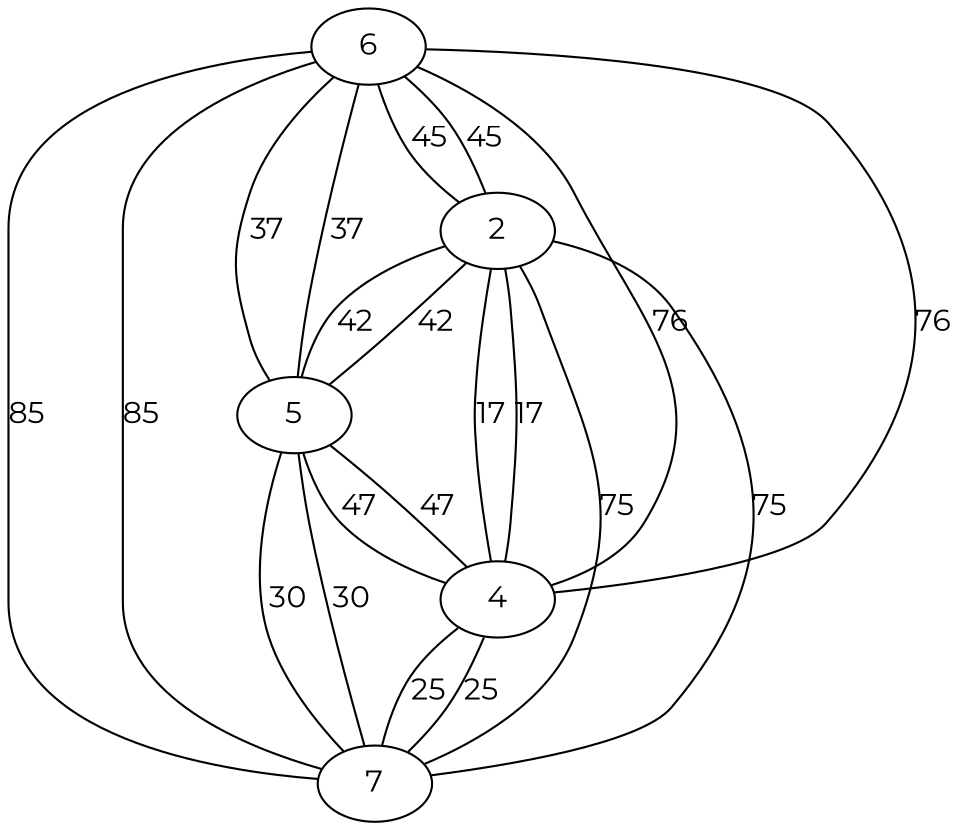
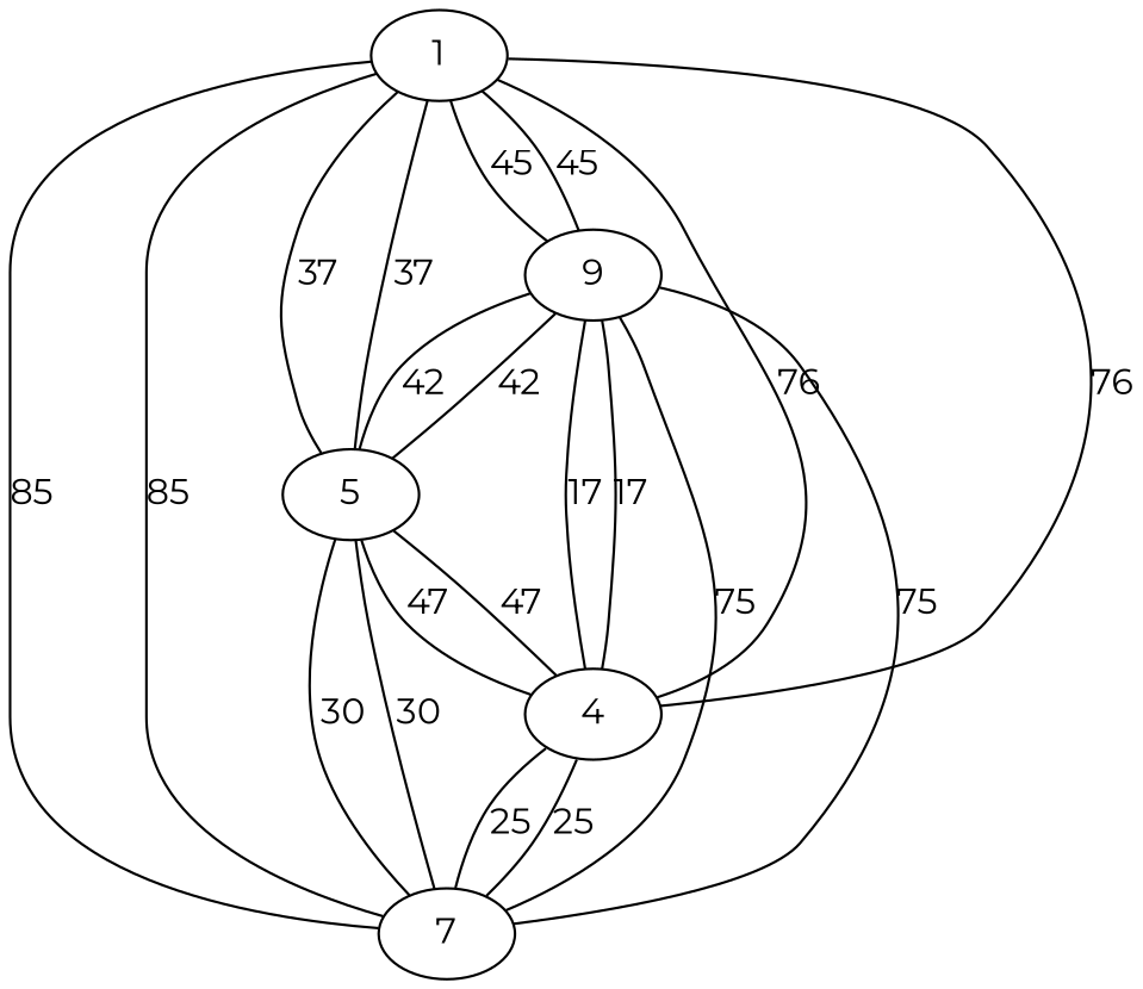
  graph {
    fontname=Montserrat
    node [fontname=Montserrat]
    edge [fontname=Montserrat]
-   1 [label=6]
-   2
+   1
+   2 [label=9]
    n3 [label=7]
    4
    5
    1 -- 2 [label=45]
    1 -- n3 [label=85]
    1 -- 4 [label=76]
    1 -- 5 [label=37]
    2 -- 1 [label=45]
    2 -- n3 [label=75]
    2 -- 4 [label=17]
    2 -- 5 [label=42]
    n3 -- 1 [label=85]
    n3 -- 2 [label=75]
    n3 -- 4 [label=25]
    n3 -- 5 [label=30]
    4 -- 1 [label=76]
    4 -- 2 [label=17]
    4 -- n3 [label=25]
    4 -- 5 [label=47]
    5 -- 1 [label=37]
    5 -- 2 [label=42]
    5 -- n3 [label=30]
    5 -- 4 [label=47]
  }
